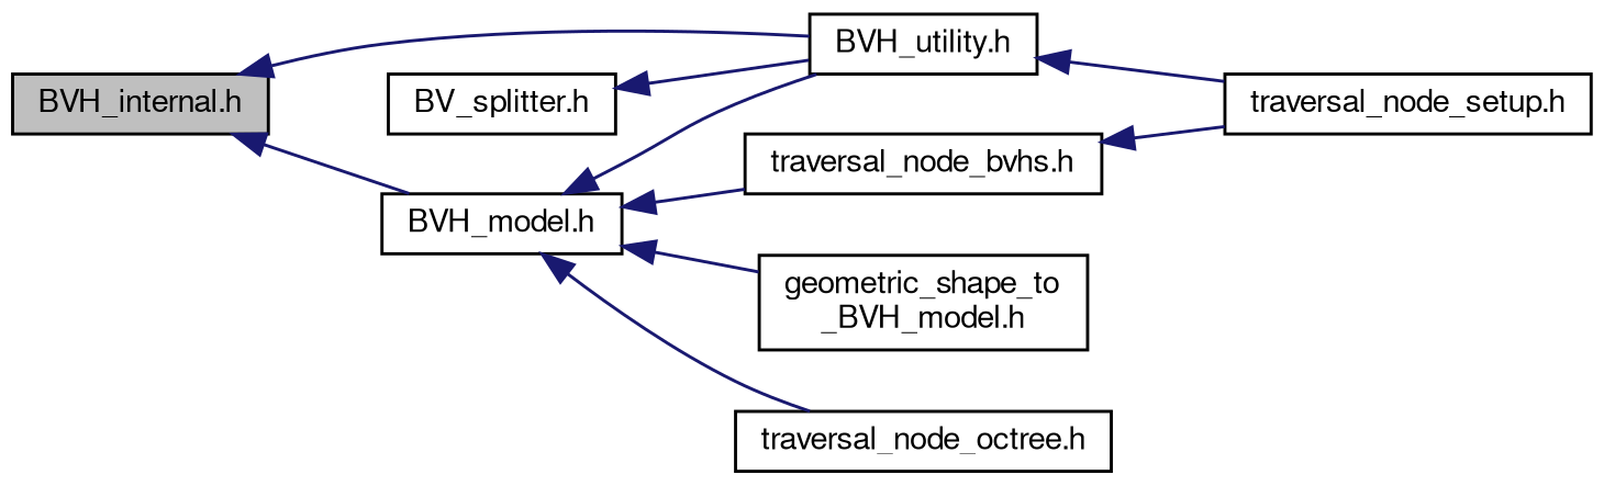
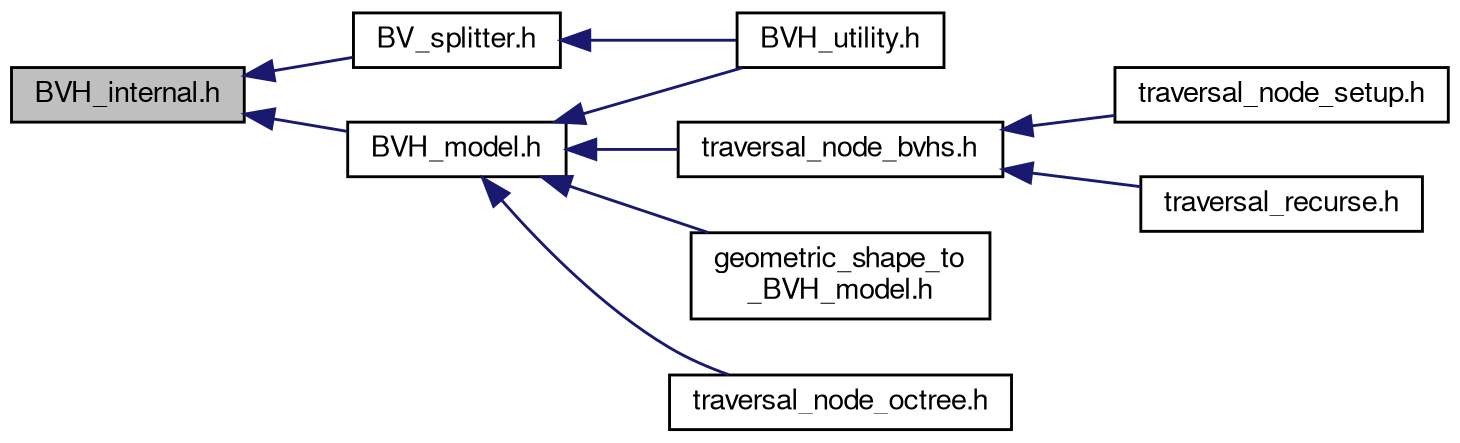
  digraph {
    rankdir=LR
    node [color=black fillcolor=white fontname=FreeSans fontsize=10 shape=record style=filled]
    edge [color=midnightblue dir=back fontname=FreeSans fontsize=10 labelfontname=FreeSans labelfontsize=10 style=solid]
    n1 [fillcolor=grey75 fontcolor=black height=0.2 label="BVH_internal.h" width=0.4]
    n2 [height=0.2 label="BVH_model.h" width=0.4]
    n3 [height=0.2 label="BV_splitter.h" width=0.4]
    n4 [height=0.2 label="BVH_utility.h" width=0.4]
    n5 [height=0.2 label="traversal_node_bvhs.h" width=0.4]
    n6 [height=0.2 label="geometric_shape_to\l_BVH_model.h" width=0.4]
    n7 [height=0.2 label="traversal_node_octree.h" width=0.4]
    n8 [height=0.2 label="traversal_node_setup.h" width=0.4]
+   n9 [height=0.2 label="traversal_recurse.h" width=0.4]
    n1 -> n2
-   n1 -> n4
+   n1 -> n3
    n2 -> n4
    n2 -> n5
    n2 -> n6
    n2 -> n7
    n3 -> n4
-   n4 -> n8
    n5 -> n8
+   n5 -> n9
  }
